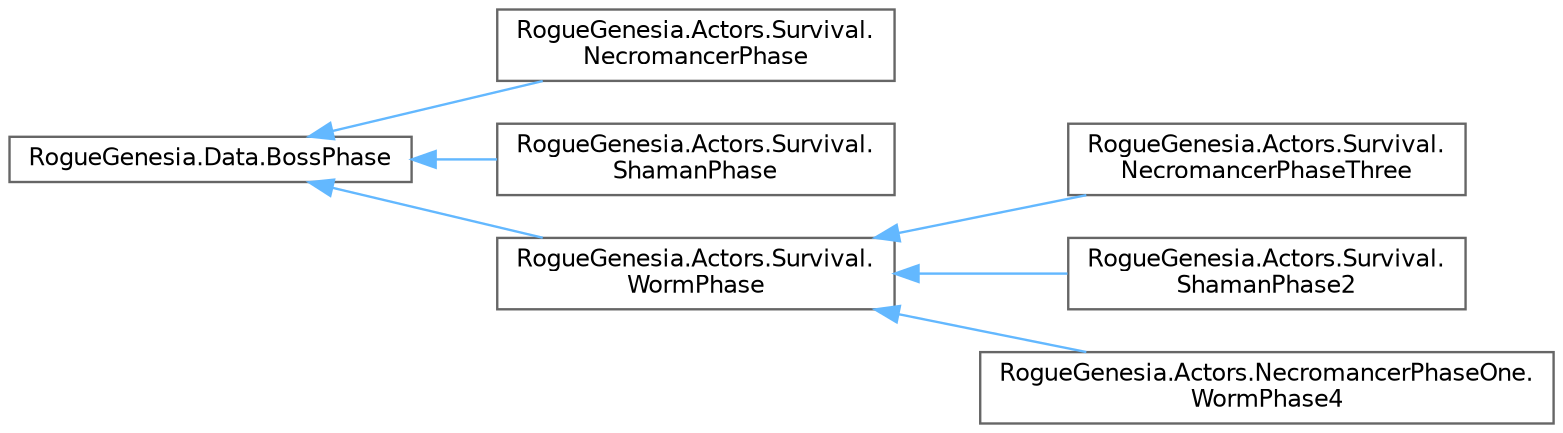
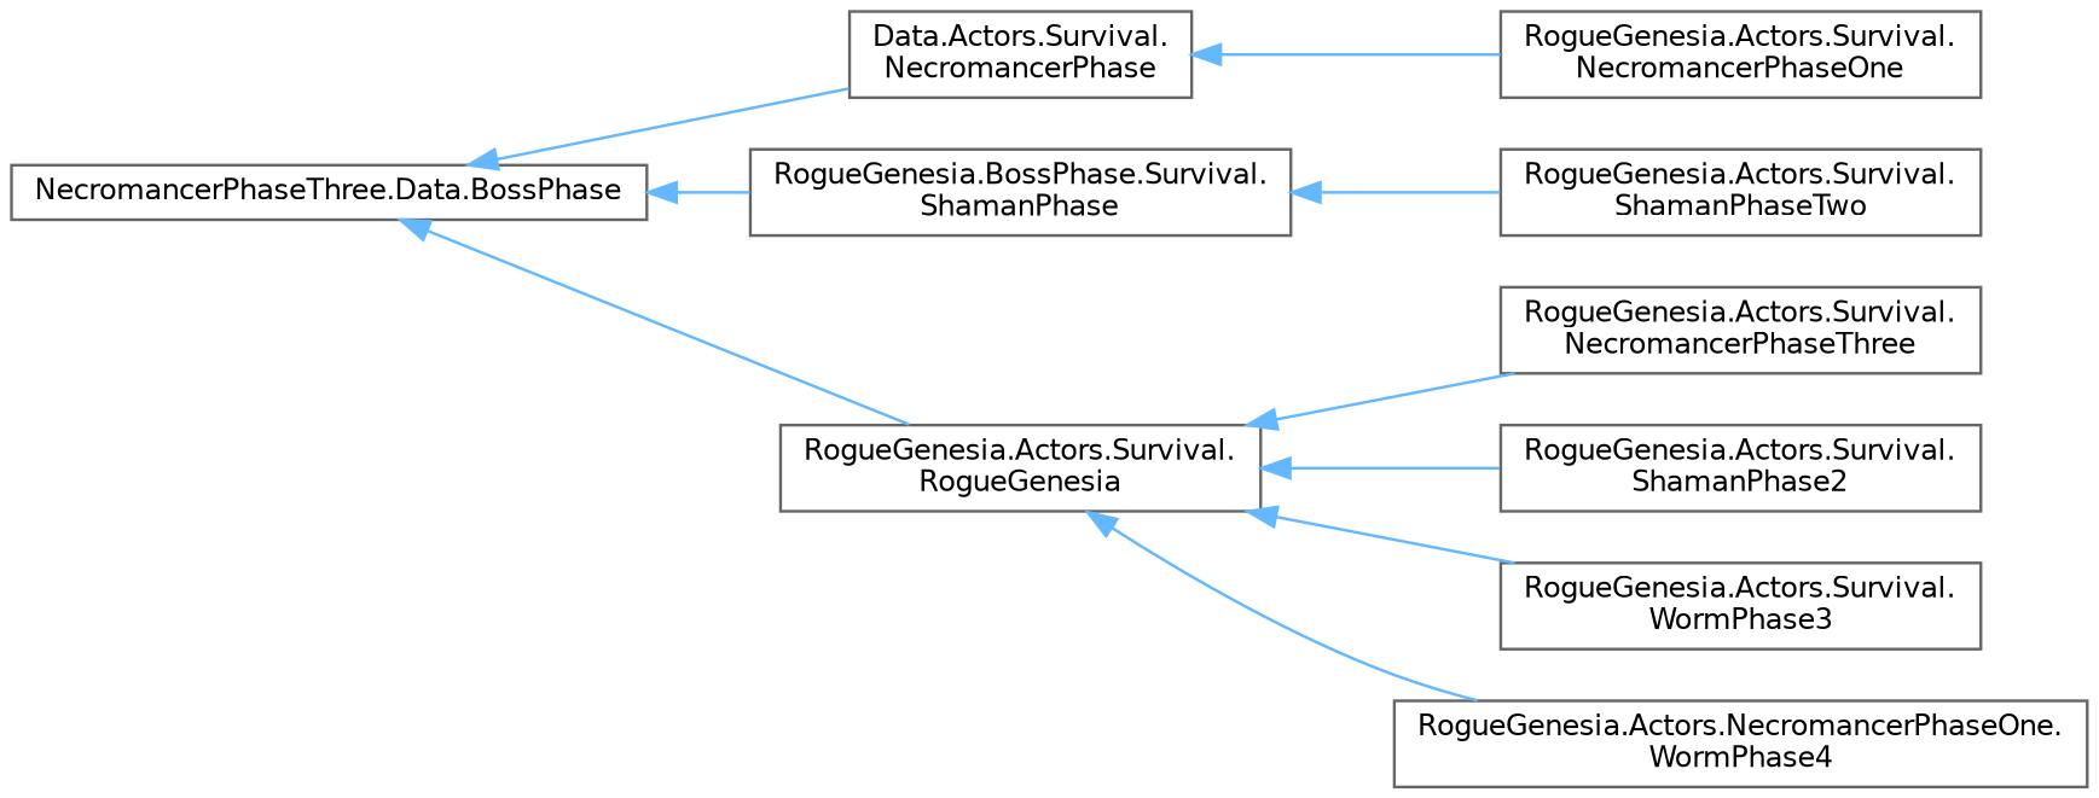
  digraph {
    fontname="DejaVu Sans"
    rankdir=LR
    node [color=grey40 fillcolor=white fontname="DejaVu Sans" fontsize=10 shape=box style=filled]
    edge [color=steelblue1 dir=back fontname="DejaVu Sans" fontsize=10 labelfontname=Helvetica labelfontsize=10 style=solid]
-   n1 [height=0.2 label="RogueGenesia.Data.BossPhase" width=0.4]
-   n2 [height=0.2 label="RogueGenesia.Actors.Survival.\lNecromancerPhase" width=0.4]
-   n3 [height=0.2 label="RogueGenesia.Actors.Survival.\lShamanPhase" width=0.4]
-   n4 [height=0.2 label="RogueGenesia.Actors.Survival.\lWormPhase" width=0.4]
+   n1 [height=0.2 label="NecromancerPhaseThree.Data.BossPhase" width=0.4]
+   n2 [height=0.2 label="Data.Actors.Survival.\lNecromancerPhase" width=0.4]
+   n3 [height=0.2 label="RogueGenesia.BossPhase.Survival.\lShamanPhase" width=0.4]
+   n4 [height=0.2 label="RogueGenesia.Actors.Survival.\lRogueGenesia" width=0.4]
+   n5 [height=0.2 label="RogueGenesia.Actors.Survival.\lNecromancerPhaseOne" width=0.4]
+   n6 [height=0.2 label="RogueGenesia.Actors.Survival.\lShamanPhaseTwo" width=0.4]
    n7 [height=0.2 label="RogueGenesia.Actors.Survival.\lNecromancerPhaseThree" width=0.4]
    n8 [height=0.2 label="RogueGenesia.Actors.Survival.\lShamanPhase2" width=0.4]
+   n9 [height=0.2 label="RogueGenesia.Actors.Survival.\lWormPhase3" width=0.4]
    n10 [height=0.2 label="RogueGenesia.Actors.NecromancerPhaseOne.\lWormPhase4" width=0.4]
    n1 -> n2
    n1 -> n3
    n1 -> n4
+   n2 -> n5
+   n3 -> n6
    n4 -> n7
    n4 -> n8
+   n4 -> n9
    n4 -> n10
  }
